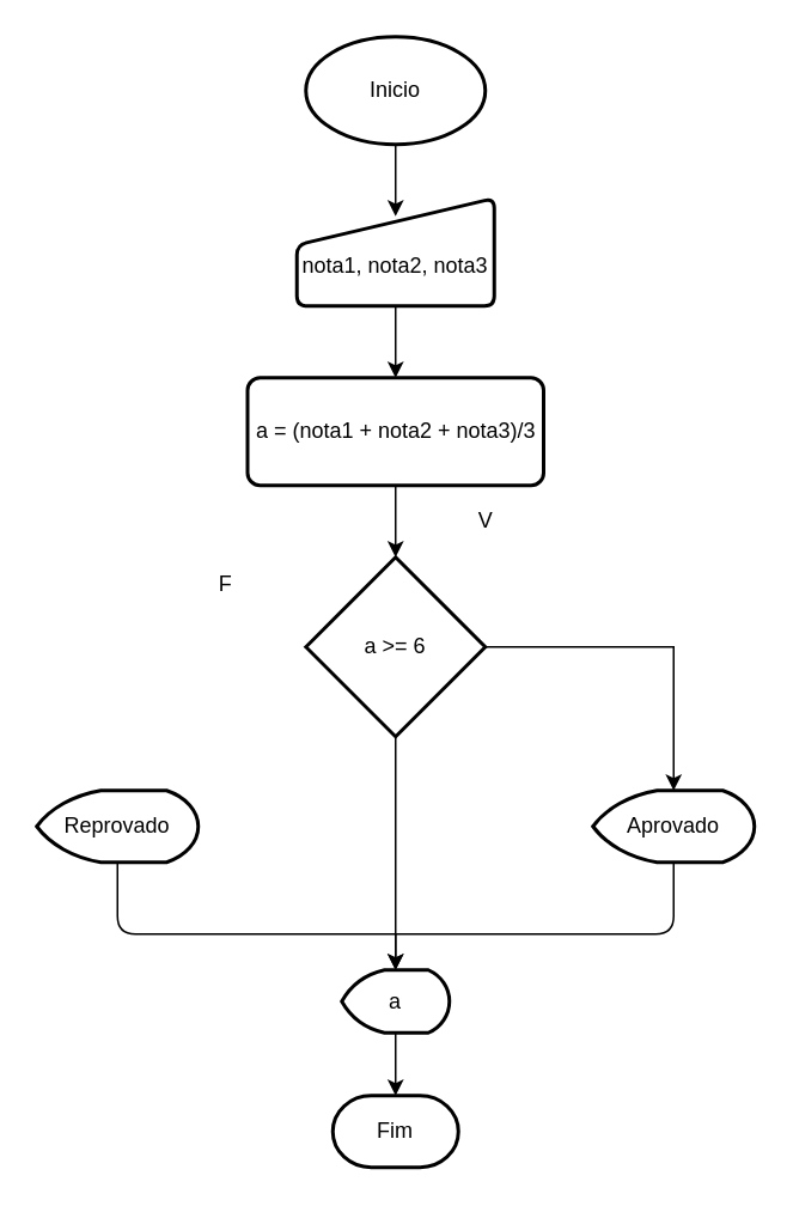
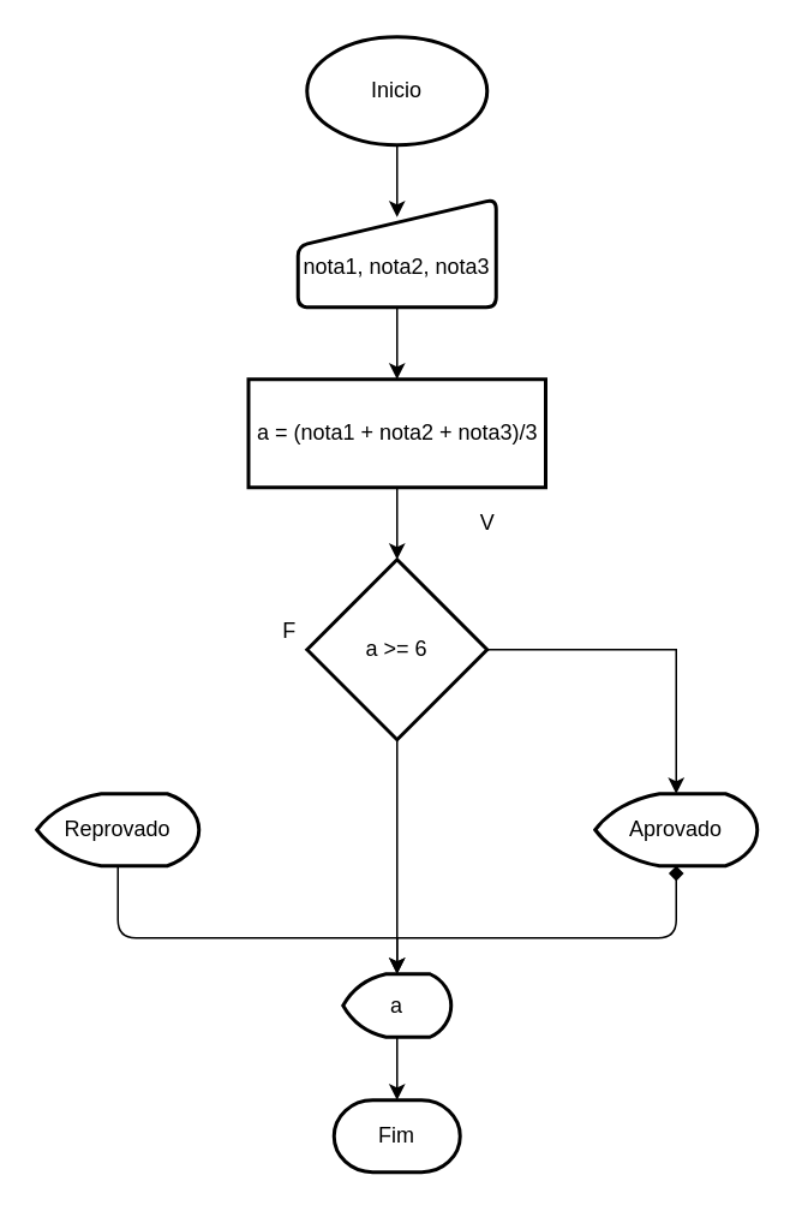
  <mxCell id="0" />
  <mxCell id="1" parent="0" />
  <mxCell id="2" style="edgeStyle=orthogonalEdgeStyle;rounded=0;orthogonalLoop=1;jettySize=auto;html=1;entryX=0.5;entryY=0;entryDx=0;entryDy=0;" edge="1" parent="1" source="3" target="7"><mxGeometry relative="1" as="geometry" /></mxCell>
  <mxCell id="3" value="&lt;br&gt;nota1, nota2, nota3" style="html=1;strokeWidth=2;shape=manualInput;whiteSpace=wrap;rounded=1;size=26;arcSize=11;" vertex="1" parent="1"><mxGeometry x="165" y="110" width="110" height="60" as="geometry" /></mxCell>
  <mxCell id="4" style="edgeStyle=orthogonalEdgeStyle;rounded=0;orthogonalLoop=1;jettySize=auto;html=1;entryX=0.5;entryY=0.167;entryDx=0;entryDy=0;entryPerimeter=0;" edge="1" parent="1" source="5" target="3"><mxGeometry relative="1" as="geometry" /></mxCell>
  <mxCell id="5" value="Inicio" style="strokeWidth=2;html=1;shape=mxgraph.flowchart.start_1;whiteSpace=wrap;" vertex="1" parent="1"><mxGeometry x="170" y="20" width="100" height="60" as="geometry" /></mxCell>
  <mxCell id="6" style="edgeStyle=orthogonalEdgeStyle;rounded=0;orthogonalLoop=1;jettySize=auto;html=1;entryX=0.5;entryY=0;entryDx=0;entryDy=0;entryPerimeter=0;" edge="1" parent="1" source="7" target="10"><mxGeometry relative="1" as="geometry" /></mxCell>
- <mxCell id="7" value="a = (nota1 + nota2 + nota3)/3" style="rounded=1;whiteSpace=wrap;html=1;absoluteArcSize=1;arcSize=14;strokeWidth=2;" vertex="1" parent="1"><mxGeometry x="137.5" y="210" width="165" height="60" as="geometry" /></mxCell>
+ <mxCell id="7" value="a = (nota1 + nota2 + nota3)/3" style="whiteSpace=wrap;html=1;absoluteArcSize=1;arcSize=14;strokeWidth=2;rounded=0;" vertex="1" parent="1"><mxGeometry x="137.5" y="210" width="165" height="60" as="geometry" /></mxCell>
  <mxCell id="8" style="edgeStyle=orthogonalEdgeStyle;rounded=0;orthogonalLoop=1;jettySize=auto;html=1;" edge="1" parent="1" source="10" target="15"><mxGeometry relative="1" as="geometry"><mxPoint x="60" y="360" as="targetPoint" /></mxGeometry></mxCell>
  <mxCell id="9" style="edgeStyle=orthogonalEdgeStyle;rounded=0;orthogonalLoop=1;jettySize=auto;html=1;entryX=0.5;entryY=0;entryDx=0;entryDy=0;entryPerimeter=0;" edge="1" parent="1" source="10" target="12"><mxGeometry relative="1" as="geometry"><mxPoint x="370" y="360" as="targetPoint" /></mxGeometry></mxCell>
  <mxCell id="10" value="a &amp;gt;= 6" style="strokeWidth=2;html=1;shape=mxgraph.flowchart.decision;whiteSpace=wrap;" vertex="1" parent="1"><mxGeometry x="170" y="310" width="100" height="100" as="geometry" /></mxCell>
  <mxCell id="11" value="Reprovado" style="strokeWidth=2;html=1;shape=mxgraph.flowchart.display;whiteSpace=wrap;" vertex="1" parent="1"><mxGeometry x="20" y="440" width="90" height="40" as="geometry" /></mxCell>
  <mxCell id="12" value="Aprovado" style="strokeWidth=2;html=1;shape=mxgraph.flowchart.display;whiteSpace=wrap;" vertex="1" parent="1"><mxGeometry x="330" y="440" width="90" height="40" as="geometry" /></mxCell>
  <mxCell id="13" value="V" style="text;html=1;align=center;verticalAlign=middle;resizable=0;points=[];autosize=1;" vertex="1" parent="1"><mxGeometry x="260" y="280" width="20" height="20" as="geometry" /></mxCell>
- <mxCell id="14" value="F" style="text;html=1;align=center;verticalAlign=middle;resizable=0;points=[];autosize=1;" vertex="1" parent="1"><mxGeometry x="115" y="315" width="20" height="20" as="geometry" /></mxCell>
+ <mxCell id="14" value="F" style="text;html=1;align=center;verticalAlign=middle;resizable=0;points=[];autosize=1;" vertex="1" parent="1"><mxGeometry x="150" y="340" width="20" height="20" as="geometry" /></mxCell>
  <mxCell id="15" value="a" style="strokeWidth=2;html=1;shape=mxgraph.flowchart.display;whiteSpace=wrap;" vertex="1" parent="1"><mxGeometry x="190" y="540" width="60" height="35" as="geometry" /></mxCell>
  <mxCell id="16" value="Fim" style="strokeWidth=2;html=1;shape=mxgraph.flowchart.terminator;whiteSpace=wrap;" vertex="1" parent="1"><mxGeometry x="185" y="610" width="70" height="40" as="geometry" /></mxCell>
- <mxCell id="17" value="" style="endArrow=none;html=1;exitX=0.5;exitY=1;exitDx=0;exitDy=0;exitPerimeter=0;entryX=0.5;entryY=1;entryDx=0;entryDy=0;entryPerimeter=0;" edge="1" parent="1" source="11" target="12"><mxGeometry width="50" height="50" relative="1" as="geometry"><mxPoint x="230" y="570" as="sourcePoint" /><mxPoint x="280" y="520" as="targetPoint" /><Array as="points"><mxPoint x="65" y="520" /><mxPoint x="375" y="520" /></Array></mxGeometry></mxCell>
+ <mxCell id="17" value="" style="endArrow=diamond;html=1;exitX=0.5;exitY=1;exitDx=0;exitDy=0;exitPerimeter=0;entryX=0.5;entryY=1;entryDx=0;entryDy=0;entryPerimeter=0;" edge="1" parent="1" source="11" target="12"><mxGeometry width="50" height="50" relative="1" as="geometry"><mxPoint x="230" y="570" as="sourcePoint" /><mxPoint x="280" y="520" as="targetPoint" /><Array as="points"><mxPoint x="65" y="520" /><mxPoint x="375" y="520" /></Array></mxGeometry></mxCell>
  <mxCell id="18" value="" style="endArrow=classic;html=1;entryX=0.5;entryY=0;entryDx=0;entryDy=0;entryPerimeter=0;" edge="1" parent="1" target="15"><mxGeometry width="50" height="50" relative="1" as="geometry"><mxPoint x="220" y="520" as="sourcePoint" /><mxPoint x="280" y="520" as="targetPoint" /></mxGeometry></mxCell>
  <mxCell id="19" value="" style="endArrow=classic;html=1;exitX=0.5;exitY=1;exitDx=0;exitDy=0;exitPerimeter=0;entryX=0.5;entryY=0;entryDx=0;entryDy=0;entryPerimeter=0;" edge="1" parent="1" source="15" target="16"><mxGeometry width="50" height="50" relative="1" as="geometry"><mxPoint x="210" y="550" as="sourcePoint" /><mxPoint x="260" y="500" as="targetPoint" /></mxGeometry></mxCell>
